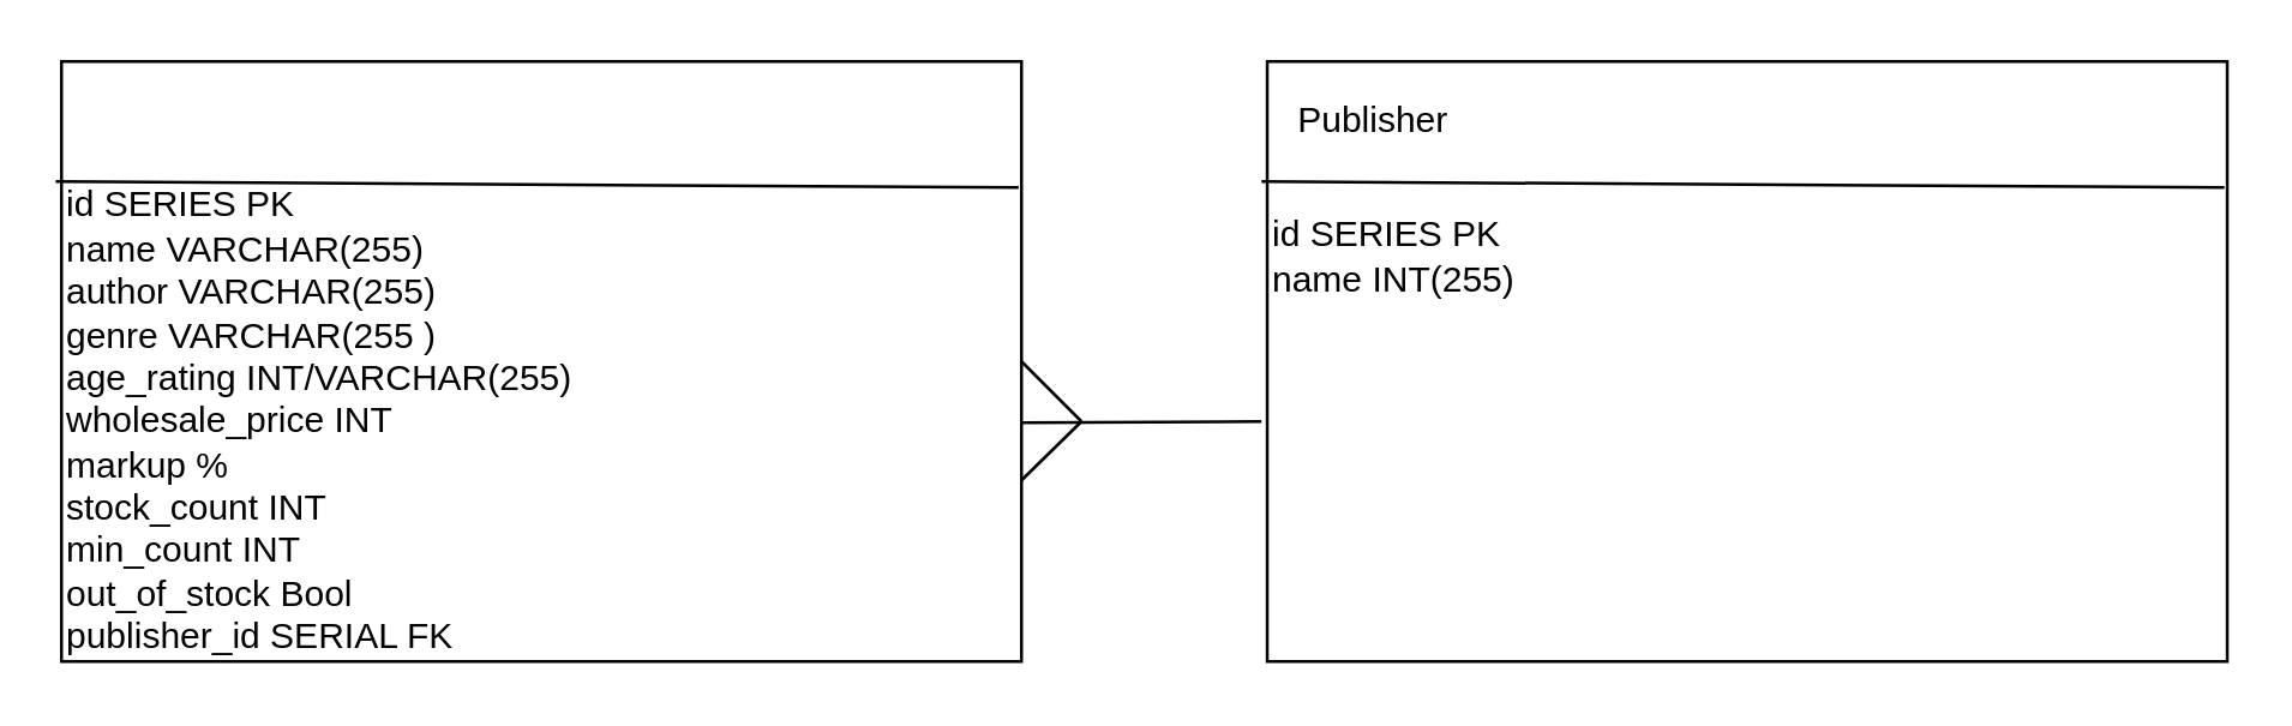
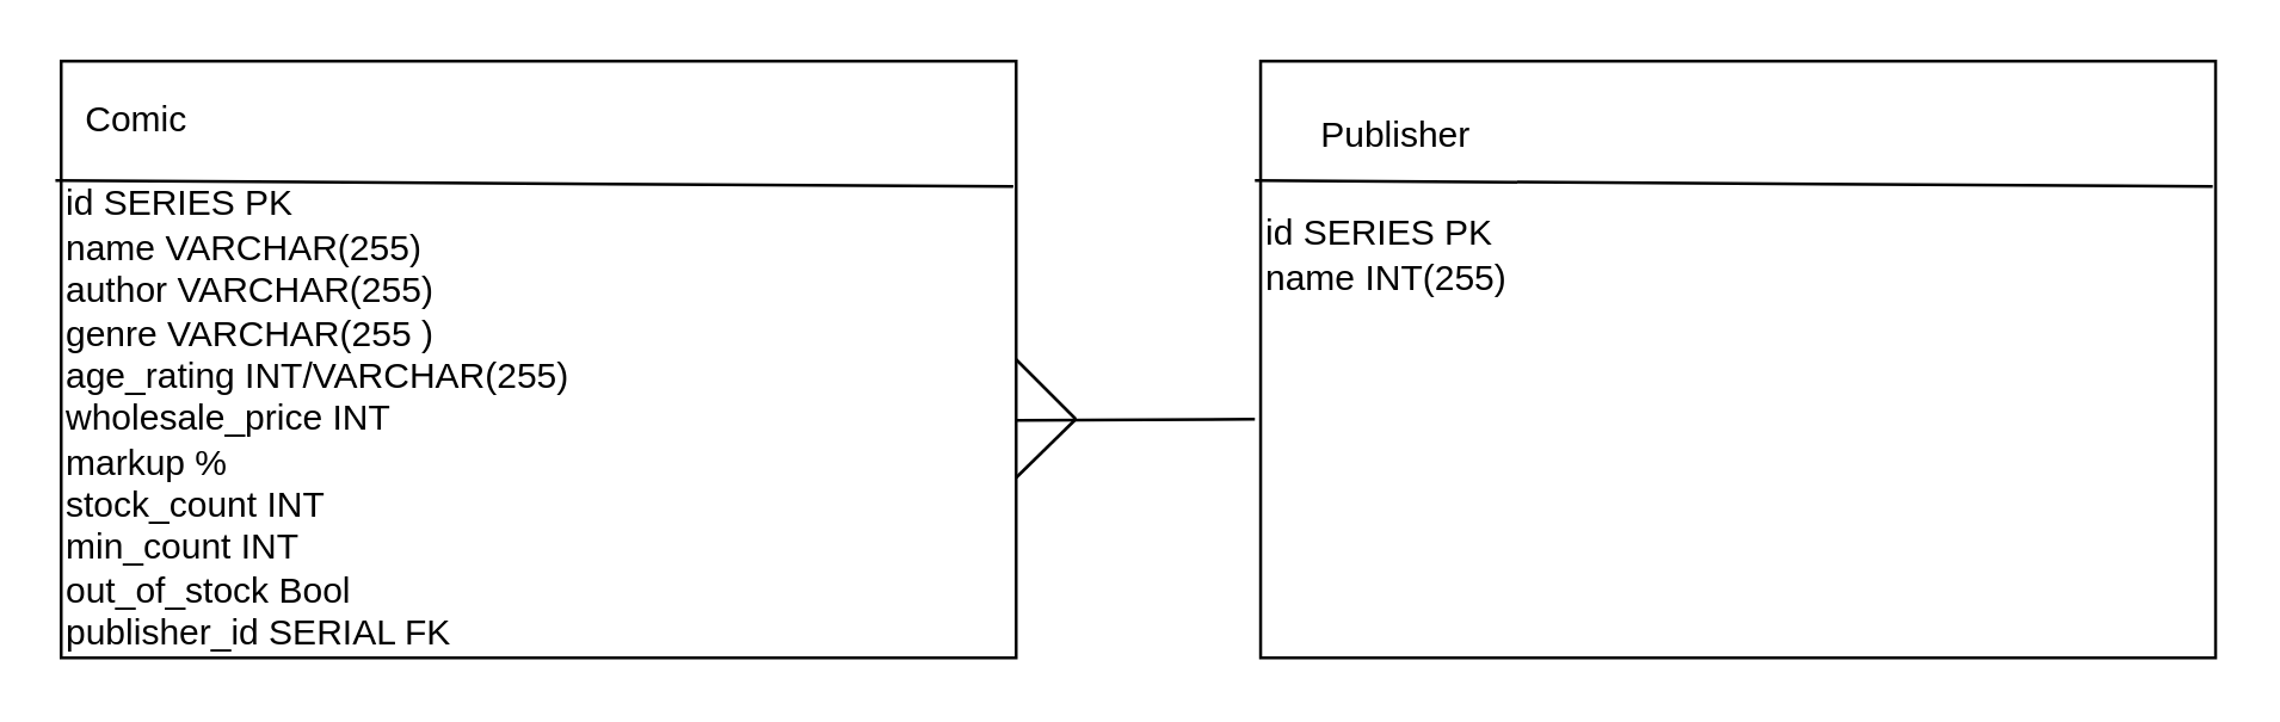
  <mxCell id="0" />
  <mxCell id="1" parent="0" />
  <mxCell id="2" value="" style="rounded=0;whiteSpace=wrap;html=1;" vertex="1" parent="1"><mxGeometry x="20" y="20" width="320" height="200" as="geometry" /></mxCell>
  <mxCell id="3" value="" style="endArrow=none;html=1;exitX=-0.006;exitY=0.2;exitDx=0;exitDy=0;exitPerimeter=0;entryX=0.997;entryY=0.21;entryDx=0;entryDy=0;entryPerimeter=0;" edge="1" parent="1" source="2" target="2"><mxGeometry width="50" height="50" relative="1" as="geometry"><mxPoint x="370" y="220" as="sourcePoint" /><mxPoint x="420" y="170" as="targetPoint" /></mxGeometry></mxCell>
+ <mxCell id="4" value="Comic" style="text;html=1;align=center;verticalAlign=middle;resizable=0;points=[];autosize=1;" vertex="1" parent="1"><mxGeometry x="20" y="30" width="50" height="20" as="geometry" /></mxCell>
  <mxCell id="5" value="id SERIES PK&lt;br&gt;name VARCHAR(255)&lt;br&gt;author VARCHAR(255)&lt;br&gt;genre VARCHAR(255 )&lt;br&gt;age_rating INT/VARCHAR(255)&lt;br&gt;wholesale_price INT&lt;br&gt;markup %&lt;br&gt;stock_count INT&lt;br&gt;min_count INT&lt;br&gt;out_of_stock Bool&lt;br&gt;publisher_id SERIAL FK" style="text;html=1;align=left;verticalAlign=middle;resizable=0;points=[];autosize=1;" vertex="1" parent="1"><mxGeometry x="20" y="60" width="180" height="160" as="geometry" /></mxCell>
  <mxCell id="6" value="" style="rounded=0;whiteSpace=wrap;html=1;" vertex="1" parent="1"><mxGeometry x="421.92" y="20" width="320" height="200" as="geometry" /></mxCell>
  <mxCell id="7" value="" style="endArrow=none;html=1;exitX=-0.006;exitY=0.2;exitDx=0;exitDy=0;exitPerimeter=0;entryX=0.997;entryY=0.21;entryDx=0;entryDy=0;entryPerimeter=0;" edge="1" parent="1" source="6" target="6"><mxGeometry width="50" height="50" relative="1" as="geometry"><mxPoint x="771.92" y="220" as="sourcePoint" /><mxPoint x="821.92" y="170" as="targetPoint" /></mxGeometry></mxCell>
- <mxCell id="8" value="Publisher" style="text;html=1;align=center;verticalAlign=middle;resizable=0;points=[];autosize=1;" vertex="1" parent="1"><mxGeometry x="421.92" y="30" width="70" height="20" as="geometry" /></mxCell>
+ <mxCell id="8" value="Publisher" style="text;html=1;align=center;verticalAlign=middle;resizable=0;points=[];autosize=1;" vertex="1" parent="1"><mxGeometry x="431.92" y="35" width="70" height="20" as="geometry" /></mxCell>
  <mxCell id="9" value="id SERIES PK&lt;br&gt;name INT(255)&lt;br&gt;" style="text;html=1;align=left;verticalAlign=middle;resizable=0;points=[];autosize=1;" vertex="1" parent="1"><mxGeometry x="421.92" y="70" width="130" height="30" as="geometry" /></mxCell>
  <mxCell id="10" value="" style="endArrow=none;html=1;exitX=1;exitY=0.602;exitDx=0;exitDy=0;exitPerimeter=0;" edge="1" parent="1" source="2"><mxGeometry width="50" height="50" relative="1" as="geometry"><mxPoint x="410" y="190" as="sourcePoint" /><mxPoint x="420" y="140" as="targetPoint" /></mxGeometry></mxCell>
  <mxCell id="11" value="" style="endArrow=none;html=1;entryX=1;entryY=0.5;entryDx=0;entryDy=0;" edge="1" parent="1" target="2"><mxGeometry width="50" height="50" relative="1" as="geometry"><mxPoint x="360" y="140" as="sourcePoint" /><mxPoint x="440" y="150" as="targetPoint" /></mxGeometry></mxCell>
  <mxCell id="12" value="" style="endArrow=none;html=1;entryX=1;entryY=0.698;entryDx=0;entryDy=0;entryPerimeter=0;" edge="1" parent="1" target="2"><mxGeometry width="50" height="50" relative="1" as="geometry"><mxPoint x="360" y="140" as="sourcePoint" /><mxPoint x="440" y="150" as="targetPoint" /></mxGeometry></mxCell>
